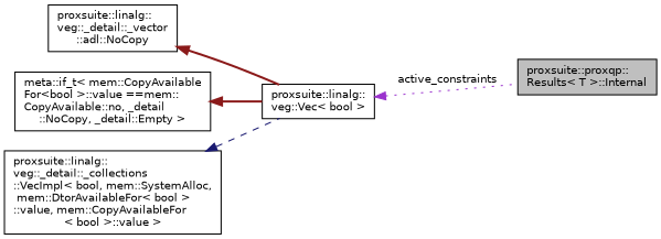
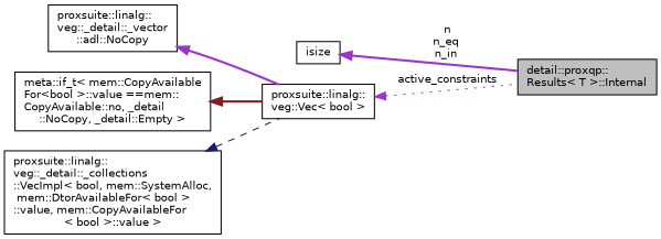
  digraph {
    rankdir=LR
    node [color=black fontname=Helvetica fontsize=10 shape=record]
    edge [color=darkorchid3 dir=back fontname=Helvetica fontsize=10 labelfontname=Helvetica labelfontsize=10 style=bold]
-   n1 [fillcolor=grey75 fontcolor=black height=0.2 label="proxsuite::proxqp::\lResults\< T \>::Internal" style=filled width=0.4]
+   n1 [fillcolor=grey75 fontcolor=black height=0.2 label="detail::proxqp::\lResults\< T \>::Internal" style=filled width=0.4]
+   n2 [height=0.2 label=isize width=0.4]
    n3 [height=0.2 label="proxsuite::linalg::\lveg::Vec\< bool \>" width=0.4]
    n4 [height=0.2 label="proxsuite::linalg::\lveg::_detail::_vector\l::adl::NoCopy" width=0.4]
    n5 [height=0.2 label="meta::if_t\< mem::CopyAvailable\lFor\<bool \>::value ==mem::\lCopyAvailable::no, _detail\l::NoCopy, _detail::Empty \>" width=0.4]
    n6 [height=0.2 label="proxsuite::linalg::\lveg::_detail::_collections\l::VecImpl\< bool, mem::SystemAlloc,\l mem::DtorAvailableFor\< bool \>\l::value, mem::CopyAvailableFor\l\< bool \>::value \>" width=0.4]
+   n2 -> n1 [label=" n\nn_eq\nn_in"]
    n3 -> n1 [label=" active_constraints" style=dotted]
-   n4 -> n3 [color=firebrick4]
+   n4 -> n3
    n5 -> n3 [color=firebrick4]
    n6 -> n3 [color=midnightblue style=dashed]
  }
